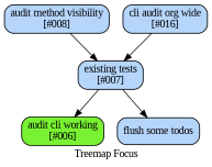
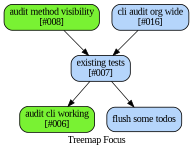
  digraph {
    fontname="Liberation Serif"
    label="Treemap Focus"
    node [fillcolor="#b5d5fb" fontname="Liberation Serif" penwidth=1.1566 shape=Mrecord style=filled]
    edge [fontname="Liberation Serif"]
-   n1 [label="audit method visibility\n[#008]"]
+   n1 [fillcolor="#79f233" label="audit method visibility\n[#008]"]
    n2 [label="existing tests\n[#007]"]
    n3 [fillcolor="#79f233" label="audit cli working\n[#006]"]
    n4 [label="flush some todos"]
    n5 [label="cli audit org wide\n[#016]"]
    n1 -> n2
    n2 -> n3
    n2 -> n4
    n5 -> n2
  }
